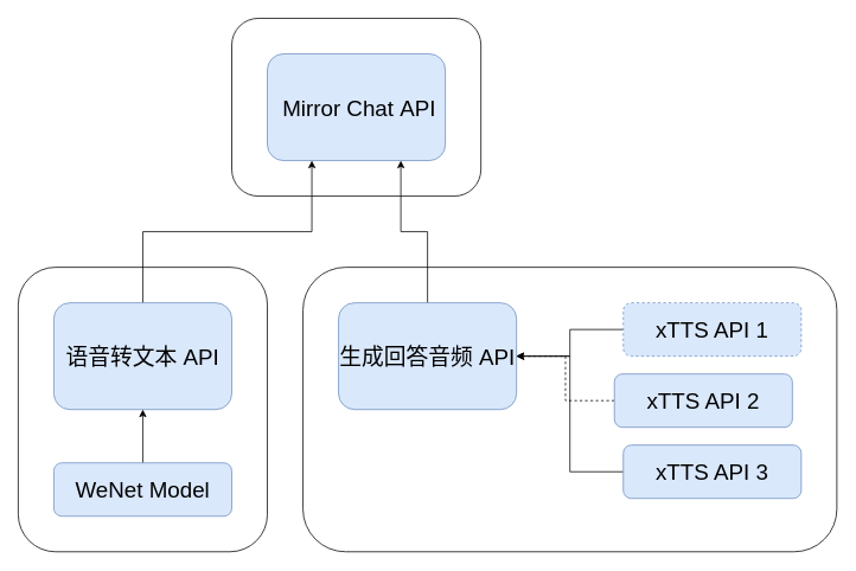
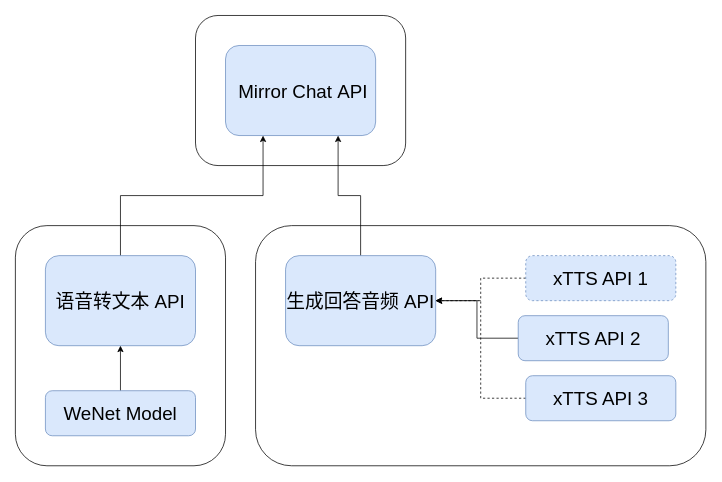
  <mxCell id="0" />
  <mxCell id="1" parent="0" />
  <mxCell id="2" value="" style="rounded=1;whiteSpace=wrap;html=1;fillColor=none;" parent="1" vertex="1"><mxGeometry x="340" width="600" height="320" as="geometry" y="300" /></mxCell>
  <mxCell id="3" value="" style="rounded=1;whiteSpace=wrap;html=1;fillColor=none;" parent="1" vertex="1"><mxGeometry x="20" width="280" height="320" as="geometry" y="300" /></mxCell>
  <mxCell id="4" style="edgeStyle=orthogonalEdgeStyle;rounded=0;orthogonalLoop=1;jettySize=auto;html=1;exitX=0.5;exitY=0;exitDx=0;exitDy=0;entryX=0.25;entryY=1;entryDx=0;entryDy=0;" edge="1" parent="1" source="5" target="17"><mxGeometry relative="1" as="geometry" /></mxCell>
  <mxCell id="5" value="&lt;font style=&quot;font-size: 25px;&quot;&gt;&lt;span style=&quot;color: rgba(0, 0, 0, 0); font-family: monospace; font-size: 0px; text-align: start; text-wrap: nowrap;&quot;&gt;%3CmxGraphModel%3E%3Croot%3E%3CmxCell%20id%3D%220%22%2F%3E%3CmxCell%20id%3D%221%22%20parent%3D%220%22%2F%3E%3CmxCell%20id%3D%222%22%20value%3D%22%26lt%3Bfont%20style%3D%26quot%3Bfont-size%3A%2025px%3B%26quot%3B%26gt%3BWeNet%26lt%3B%2Ffont%26gt%3B%26lt%3Bdiv%26gt%3B%26lt%3Bfont%20style%3D%26quot%3Bfont-size%3A%2025px%3B%26quot%3B%26gt%3B%E8%AF%AD%E9%9F%B3%E8%BD%AC%E6%96%87%E6%9C%AC%E6%A8%A1%E5%9D%97%26lt%3B%2Ffont%26gt%3B%26lt%3B%2Fdiv%26gt%3B%22%20style%3D%22rounded%3D1%3BwhiteSpace%3Dwrap%3Bhtml%3D1%3B%22%20vertex%3D%221%22%20parent%3D%221%22%3E%3CmxGeometry%20x%3D%22-40%22%20y%3D%22530%22%20width%3D%22200%22%20height%3D%22110%22%20as%3D%22geometry%22%2F%3E%3C%2FmxCell%3E%3C%2Froot%3E%3C%2FmxGraphModel%3E&lt;/span&gt;&lt;/font&gt;&lt;span style=&quot;font-size: 25px; background-color: initial;&quot;&gt;语音转文本&amp;nbsp;&lt;/span&gt;&lt;span style=&quot;font-size: 25px;&quot;&gt;API&lt;/span&gt;" style="rounded=1;whiteSpace=wrap;html=1;fillColor=#dae8fc;strokeColor=#6c8ebf;" parent="1" vertex="1"><mxGeometry x="60" y="340" width="200" height="120" as="geometry" /></mxCell>
  <mxCell id="6" style="edgeStyle=orthogonalEdgeStyle;rounded=0;orthogonalLoop=1;jettySize=auto;html=1;exitX=0.5;exitY=0;exitDx=0;exitDy=0;entryX=0.75;entryY=1;entryDx=0;entryDy=0;" edge="1" parent="1" source="7" target="17"><mxGeometry relative="1" as="geometry" /></mxCell>
  <mxCell id="7" value="&lt;div&gt;&lt;font style=&quot;font-size: 25px;&quot;&gt;生成回答音频 API&lt;/font&gt;&lt;/div&gt;" style="rounded=1;whiteSpace=wrap;html=1;fillColor=#dae8fc;strokeColor=#6c8ebf;" parent="1" vertex="1"><mxGeometry x="380" y="340" width="200" height="120" as="geometry" /></mxCell>
  <mxCell id="8" style="edgeStyle=orthogonalEdgeStyle;rounded=0;orthogonalLoop=1;jettySize=auto;html=1;exitX=0.5;exitY=0;exitDx=0;exitDy=0;entryX=0.5;entryY=1;entryDx=0;entryDy=0;" parent="1" source="9" target="5" edge="1"><mxGeometry relative="1" as="geometry" /></mxCell>
  <mxCell id="9" value="&lt;font style=&quot;font-size: 25px;&quot;&gt;&lt;span style=&quot;color: rgba(0, 0, 0, 0); font-family: monospace; font-size: 0px; text-align: start; text-wrap: nowrap;&quot;&gt;%3CmxGraphModel%3E%3Croot%3E%3CmxCell%20id%3D%220%22%2F%3E%3CmxCell%20id%3D%221%22%20parent%3D%220%22%2F%3E%3CmxCell%20id%3D%222%22%20value%3D%22%26lt%3Bfont%20style%3D%26quot%3Bfont-size%3A%2025px%3B%26quot%3B%26gt%3BWeNet%26lt%3B%2Ffont%26gt%3B%26lt%3Bdiv%26gt%3B%26lt%3Bfont%20style%3D%26quot%3Bfont-size%3A%2025px%3B%26quot%3B%26gt%3B%E8%AF%AD%E9%9F%B3%E8%BD%AC%E6%96%87%E6%9C%AC%E6%A8%A1%E5%9D%97%26lt%3B%2Ffont%26gt%3B%26lt%3B%2Fdiv%26gt%3B%22%20style%3D%22rounded%3D1%3BwhiteSpace%3Dwrap%3Bhtml%3D1%3B%22%20vertex%3D%221%22%20parent%3D%221%22%3E%3CmxGeometry%20x%3D%22-40%22%20y%3D%22530%22%20width%3D%22200%22%20height%3D%22110%22%20as%3D%22geometry%22%2F%3E%3C%2FmxCell%3E%3C%2Froot%3E%3C%2FmxGraphModel%3E&lt;/span&gt;WeNet Model&lt;/font&gt;" style="rounded=1;whiteSpace=wrap;html=1;fillColor=#dae8fc;strokeColor=#6c8ebf;" parent="1" vertex="1"><mxGeometry x="60" y="520" width="200" height="60" as="geometry" /></mxCell>
- <mxCell id="10" style="edgeStyle=orthogonalEdgeStyle;rounded=0;orthogonalLoop=1;jettySize=auto;html=1;exitX=0;exitY=0.5;exitDx=0;exitDy=0;entryX=1;entryY=0.5;entryDx=0;entryDy=0;" parent="1" source="11" target="7" edge="1"><mxGeometry relative="1" as="geometry" /></mxCell>
+ <mxCell id="10" style="edgeStyle=orthogonalEdgeStyle;rounded=0;orthogonalLoop=1;jettySize=auto;html=1;exitX=0;exitY=0.5;exitDx=0;exitDy=0;entryX=1;entryY=0.5;entryDx=0;entryDy=0;dashed=1;" parent="1" source="11" target="7" edge="1"><mxGeometry relative="1" as="geometry" /></mxCell>
  <mxCell id="11" value="&lt;div&gt;&lt;font style=&quot;font-size: 25px;&quot;&gt;xTTS API 1&lt;/font&gt;&lt;/div&gt;" style="rounded=1;whiteSpace=wrap;html=1;fillColor=#dae8fc;strokeColor=#6c8ebf;dashed=1;" parent="1" vertex="1"><mxGeometry x="700" y="340" width="200" height="60" as="geometry" /></mxCell>
- <mxCell id="12" style="edgeStyle=orthogonalEdgeStyle;rounded=0;orthogonalLoop=1;jettySize=auto;html=1;exitX=0;exitY=0.5;exitDx=0;exitDy=0;entryX=1;entryY=0.5;entryDx=0;entryDy=0;dashed=1;" parent="1" source="13" target="7" edge="1"><mxGeometry relative="1" as="geometry" /></mxCell>
+ <mxCell id="12" style="edgeStyle=orthogonalEdgeStyle;rounded=0;orthogonalLoop=1;jettySize=auto;html=1;exitX=0;exitY=0.5;exitDx=0;exitDy=0;entryX=1;entryY=0.5;entryDx=0;entryDy=0;" parent="1" source="13" target="7" edge="1"><mxGeometry relative="1" as="geometry" /></mxCell>
  <mxCell id="13" value="&lt;div&gt;&lt;font style=&quot;font-size: 25px;&quot;&gt;xTTS API 2&lt;/font&gt;&lt;/div&gt;" style="rounded=1;whiteSpace=wrap;html=1;fillColor=#dae8fc;strokeColor=#6c8ebf;" parent="1" vertex="1"><mxGeometry x="690" y="420" width="200" height="60" as="geometry" /></mxCell>
- <mxCell id="14" style="edgeStyle=orthogonalEdgeStyle;rounded=0;orthogonalLoop=1;jettySize=auto;html=1;exitX=0;exitY=0.5;exitDx=0;exitDy=0;entryX=1;entryY=0.5;entryDx=0;entryDy=0;" parent="1" source="15" target="7" edge="1"><mxGeometry relative="1" as="geometry" /></mxCell>
+ <mxCell id="14" style="edgeStyle=orthogonalEdgeStyle;rounded=0;orthogonalLoop=1;jettySize=auto;html=1;exitX=0;exitY=0.5;exitDx=0;exitDy=0;entryX=1;entryY=0.5;entryDx=0;entryDy=0;dashed=1;" parent="1" source="15" target="7" edge="1"><mxGeometry relative="1" as="geometry" /></mxCell>
  <mxCell id="15" value="&lt;div&gt;&lt;font style=&quot;font-size: 25px;&quot;&gt;xTTS API 3&lt;/font&gt;&lt;/div&gt;" style="rounded=1;whiteSpace=wrap;html=1;fillColor=#dae8fc;strokeColor=#6c8ebf;" parent="1" vertex="1"><mxGeometry x="700" y="500" width="200" height="60" as="geometry" /></mxCell>
  <mxCell id="16" value="" style="rounded=1;whiteSpace=wrap;html=1;fillColor=none;" parent="1" vertex="1"><mxGeometry x="260" y="20" width="280" height="200" as="geometry" /></mxCell>
  <mxCell id="17" value="&lt;div style=&quot;text-align: start;&quot;&gt;&lt;span style=&quot;background-color: initial; font-size: 0px; text-wrap: nowrap;&quot;&gt;&lt;font face=&quot;monospace&quot; color=&quot;rgba(0, 0, 0, 0)&quot;&gt;fayishuo&lt;/font&gt;&lt;/span&gt;&lt;span style=&quot;background-color: initial; font-size: 25px;&quot;&gt;&amp;nbsp;Mirror Chat&amp;nbsp;&lt;/span&gt;&lt;span style=&quot;background-color: initial; font-size: 25px;&quot;&gt;API&lt;/span&gt;&lt;/div&gt;" style="rounded=1;whiteSpace=wrap;html=1;fillColor=#dae8fc;strokeColor=#6c8ebf;" parent="1" vertex="1"><mxGeometry x="300" y="60" width="200" height="120" as="geometry" /></mxCell>
